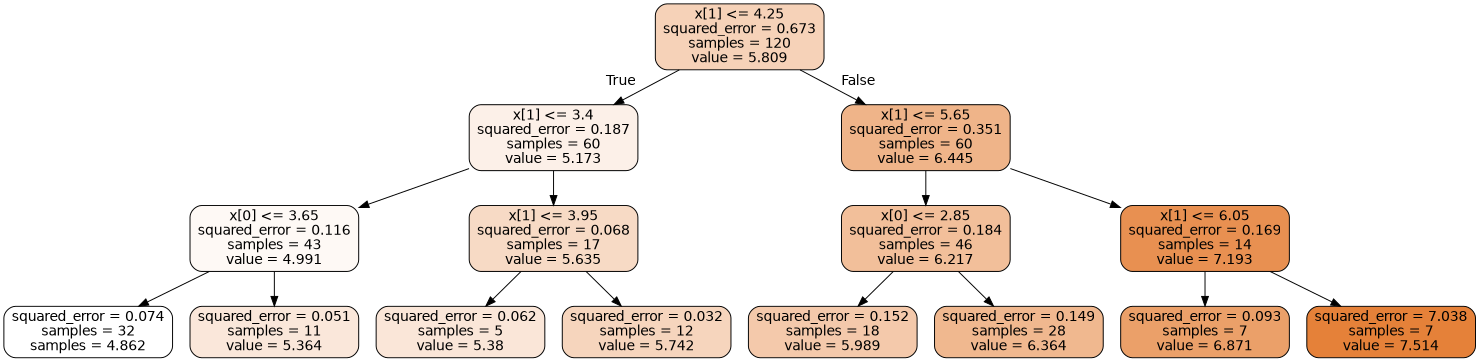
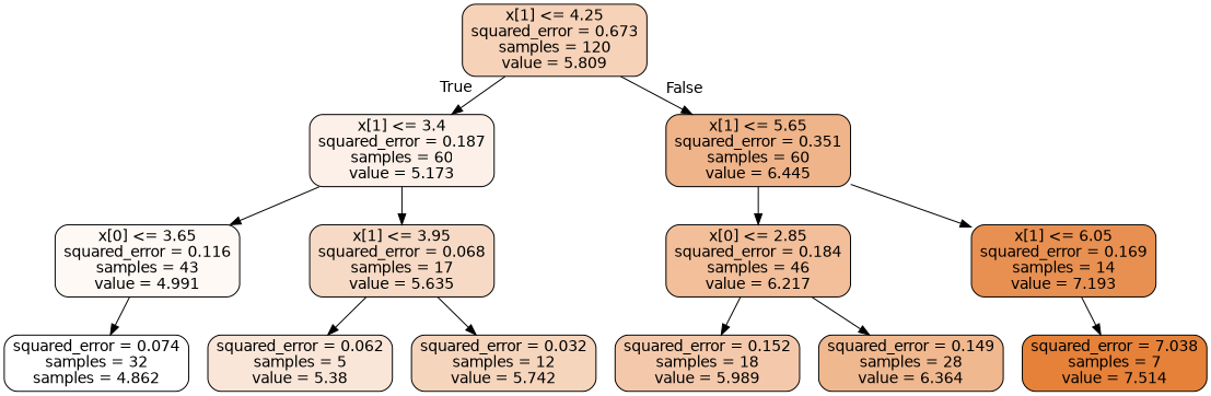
  digraph {
    node [color=black fontname=helvetica shape=box style="filled, rounded"]
    edge [fontname=helvetica]
    n1 [fillcolor="#f6d2b8" label="x[1] <= 4.25\nsquared_error = 0.673\nsamples = 120\nvalue = 5.809"]
    n2 [fillcolor="#fcf0e8" label="x[1] <= 3.4\nsquared_error = 0.187\nsamples = 60\nvalue = 5.173"]
    n3 [fillcolor="#efb489" label="x[1] <= 5.65\nsquared_error = 0.351\nsamples = 60\nvalue = 6.445"]
    n4 [fillcolor="#fef9f5" label="x[0] <= 3.65\nsquared_error = 0.116\nsamples = 43\nvalue = 4.991"]
    n5 [fillcolor="#f7dac5" label="x[1] <= 3.95\nsquared_error = 0.068\nsamples = 17\nvalue = 5.635"]
    n6 [fillcolor="#f2bf9a" label="x[0] <= 2.85\nsquared_error = 0.184\nsamples = 46\nvalue = 6.217"]
    n7 [fillcolor="#e89051" label="x[1] <= 6.05\nsquared_error = 0.169\nsamples = 14\nvalue = 7.193"]
    n8 [fillcolor="#ffffff" label="squared_error = 0.074\nsamples = 32\nsamples = 4.862"]
-   n9 [fillcolor="#fae7da" label="squared_error = 0.051\nsamples = 11\nvalue = 5.364"]
    n10 [fillcolor="#fae6d8" label="squared_error = 0.062\nsamples = 5\nvalue = 5.38"]
    n11 [fillcolor="#f6d5bd" label="squared_error = 0.032\nsamples = 12\nvalue = 5.742"]
    n12 [fillcolor="#f4c9ab" label="squared_error = 0.152\nsamples = 18\nvalue = 5.989"]
    n13 [fillcolor="#f0b88f" label="squared_error = 0.149\nsamples = 28\nvalue = 6.364"]
-   n14 [fillcolor="#eba069" label="squared_error = 0.093\nsamples = 7\nvalue = 6.871"]
    n15 [fillcolor="#e58139" label="squared_error = 7.038\nsamples = 7\nvalue = 7.514"]
    n1 -> n2 [headlabel=True labelangle=45 labeldistance=2.5]
    n1 -> n3 [headlabel=False labelangle=-45 labeldistance=2.5]
    n2 -> n4
    n2 -> n5
    n3 -> n6
    n3 -> n7
    n4 -> n8
-   n4 -> n9
    n5 -> n10
    n5 -> n11
    n6 -> n12
    n6 -> n13
-   n7 -> n14
    n7 -> n15
  }
